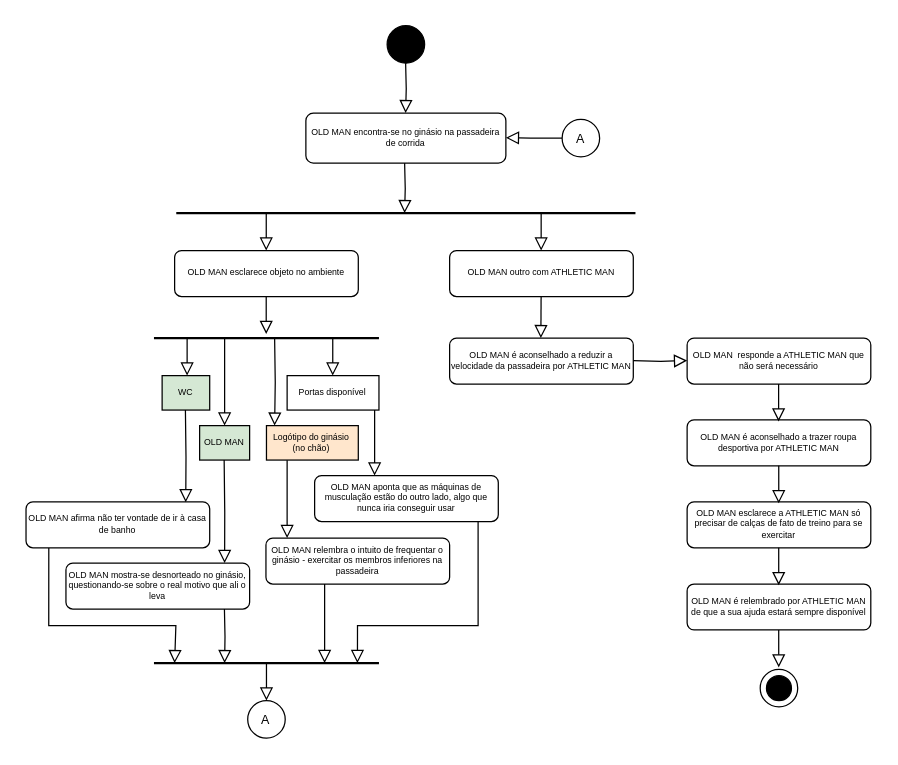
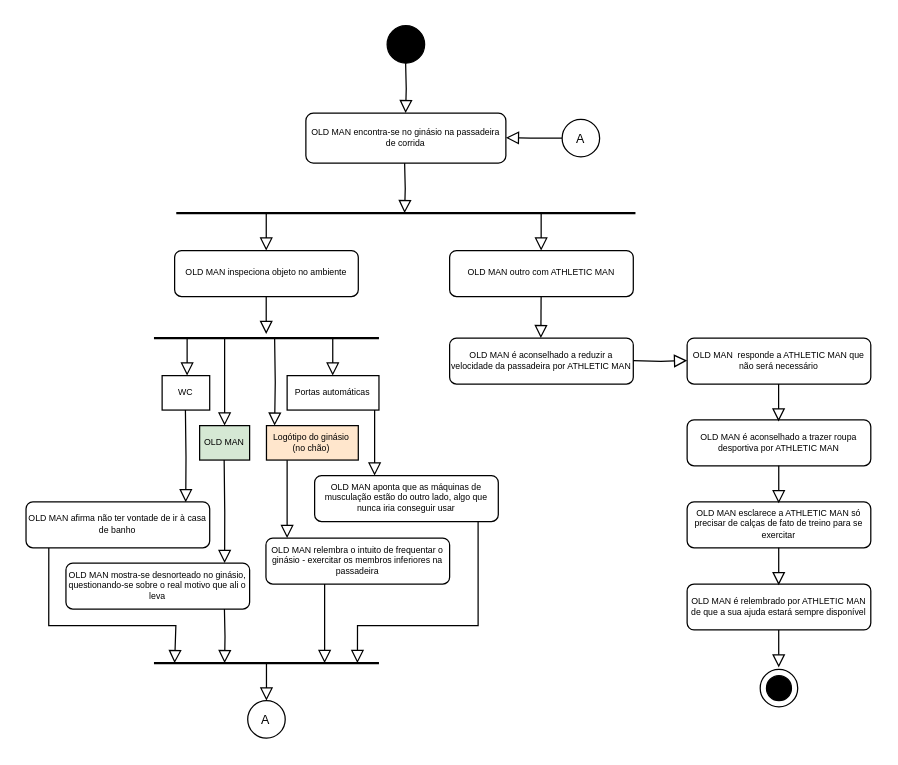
  <mxCell id="0" />
  <mxCell id="1" parent="0" />
  <mxCell id="2" value="" style="ellipse;whiteSpace=wrap;html=1;aspect=fixed;fontSize=7;fillColor=#000000;" vertex="1" parent="1"><mxGeometry x="309" y="20" width="30" height="30" as="geometry" /></mxCell>
  <mxCell id="3" value="" style="rounded=0;html=1;jettySize=auto;orthogonalLoop=1;fontSize=7;endArrow=block;endFill=0;endSize=8;strokeWidth=1;shadow=0;labelBackgroundColor=none;edgeStyle=orthogonalEdgeStyle;" edge="1" parent="1"><mxGeometry y="20" relative="1" as="geometry"><mxPoint as="offset" /><mxPoint x="323.8" y="50" as="sourcePoint" /><mxPoint x="323.8" y="90" as="targetPoint" /></mxGeometry></mxCell>
  <mxCell id="4" value="OLD MAN encontra-se no ginásio na passadeira de corrida" style="rounded=1;whiteSpace=wrap;html=1;fontSize=7;glass=0;strokeWidth=1;shadow=0;" vertex="1" parent="1"><mxGeometry x="244" y="90" width="160" height="40" as="geometry" /></mxCell>
  <mxCell id="5" value="" style="shape=link;html=1;rounded=0;width=-0.968;fontSize=7;" edge="1" parent="1"><mxGeometry width="100" relative="1" as="geometry"><mxPoint x="140.324" y="169.997" as="sourcePoint" /><mxPoint x="507.671" y="169.997" as="targetPoint" /></mxGeometry></mxCell>
- <mxCell id="6" value="&lt;font style=&quot;font-size: 7px;&quot;&gt;OLD MAN esclarece objeto no ambiente&lt;/font&gt;" style="rounded=1;whiteSpace=wrap;html=1;fontSize=7;glass=0;strokeWidth=1;shadow=0;" vertex="1" parent="1"><mxGeometry x="139.002" y="200.002" width="146.939" height="36.735" as="geometry" /></mxCell>
+ <mxCell id="6" value="&lt;font style=&quot;font-size: 7px;&quot;&gt;OLD MAN inspeciona objeto no ambiente&lt;/font&gt;" style="rounded=1;whiteSpace=wrap;html=1;fontSize=7;glass=0;strokeWidth=1;shadow=0;" vertex="1" parent="1"><mxGeometry x="139.002" y="200.002" width="146.939" height="36.735" as="geometry" /></mxCell>
  <mxCell id="7" value="" style="rounded=0;html=1;jettySize=auto;orthogonalLoop=1;fontSize=7;endArrow=block;endFill=0;endSize=8;strokeWidth=1;shadow=0;labelBackgroundColor=none;edgeStyle=orthogonalEdgeStyle;exitX=0.5;exitY=1;exitDx=0;exitDy=0;" edge="1" parent="1"><mxGeometry y="20" relative="1" as="geometry"><mxPoint as="offset" /><mxPoint x="212.3" y="170" as="sourcePoint" /><mxPoint x="212.3" y="200" as="targetPoint" /></mxGeometry></mxCell>
  <mxCell id="8" value="&lt;font style=&quot;font-size: 7px;&quot;&gt;OLD MAN outro com ATHLETIC MAN&lt;/font&gt;" style="rounded=1;whiteSpace=wrap;html=1;fontSize=7;glass=0;strokeWidth=1;shadow=0;" vertex="1" parent="1"><mxGeometry x="359.002" y="200.002" width="146.939" height="36.735" as="geometry" /></mxCell>
  <mxCell id="9" value="" style="rounded=0;html=1;jettySize=auto;orthogonalLoop=1;fontSize=7;endArrow=block;endFill=0;endSize=8;strokeWidth=1;shadow=0;labelBackgroundColor=none;edgeStyle=orthogonalEdgeStyle;exitX=0.5;exitY=1;exitDx=0;exitDy=0;" edge="1" parent="1"><mxGeometry y="20" relative="1" as="geometry"><mxPoint as="offset" /><mxPoint x="432.23" y="170" as="sourcePoint" /><mxPoint x="432.23" y="200" as="targetPoint" /></mxGeometry></mxCell>
  <mxCell id="10" value="" style="shape=link;html=1;rounded=0;width=-0.968;fontSize=7;" edge="1" parent="1"><mxGeometry width="100" relative="1" as="geometry"><mxPoint x="122.47" y="270" as="sourcePoint" /><mxPoint x="302.47" y="270" as="targetPoint" /></mxGeometry></mxCell>
  <mxCell id="11" value="" style="rounded=0;html=1;jettySize=auto;orthogonalLoop=1;fontSize=7;endArrow=block;endFill=0;endSize=8;strokeWidth=1;shadow=0;labelBackgroundColor=none;edgeStyle=orthogonalEdgeStyle;exitX=0.5;exitY=1;exitDx=0;exitDy=0;" edge="1" parent="1"><mxGeometry y="20" relative="1" as="geometry"><mxPoint as="offset" /><mxPoint x="212.27" y="236.74" as="sourcePoint" /><mxPoint x="212.27" y="266.74" as="targetPoint" /></mxGeometry></mxCell>
- <mxCell id="12" value="WC" style="rounded=0;whiteSpace=wrap;html=1;fontSize=7;fillColor=#d5e8d4;" vertex="1" parent="1"><mxGeometry x="129" y="300" width="38.06" height="27.55" as="geometry" /></mxCell>
+ <mxCell id="12" value="WC" style="rounded=0;whiteSpace=wrap;html=1;fontSize=7;" vertex="1" parent="1"><mxGeometry x="129" y="300" width="38.06" height="27.55" as="geometry" /></mxCell>
  <mxCell id="13" value="OLD MAN" style="rounded=0;whiteSpace=wrap;html=1;fontSize=7;fillColor=#d5e8d4;" vertex="1" parent="1"><mxGeometry x="159" y="340" width="40" height="27.55" as="geometry" /></mxCell>
- <mxCell id="14" value="Portas disponível" style="rounded=0;whiteSpace=wrap;html=1;fontSize=7;" vertex="1" parent="1"><mxGeometry x="228.999" y="299.996" width="73.469" height="27.551" as="geometry" /></mxCell>
+ <mxCell id="14" value="Portas automáticas" style="rounded=0;whiteSpace=wrap;html=1;fontSize=7;" vertex="1" parent="1"><mxGeometry x="228.999" y="299.996" width="73.469" height="27.551" as="geometry" /></mxCell>
  <mxCell id="15" value="Logótipo do ginásio (no chão)" style="rounded=0;whiteSpace=wrap;html=1;fontSize=7;fillColor=#ffe6cc;" vertex="1" parent="1"><mxGeometry x="212.469" y="339.996" width="73.469" height="27.551" as="geometry" /></mxCell>
  <mxCell id="16" value="" style="rounded=0;html=1;jettySize=auto;orthogonalLoop=1;fontSize=7;endArrow=block;endFill=0;endSize=8;strokeWidth=1;shadow=0;labelBackgroundColor=none;edgeStyle=orthogonalEdgeStyle;exitX=0.5;exitY=1;exitDx=0;exitDy=0;" edge="1" parent="1"><mxGeometry y="20" relative="1" as="geometry"><mxPoint as="offset" /><mxPoint x="149" y="270" as="sourcePoint" /><mxPoint x="149" y="300" as="targetPoint" /></mxGeometry></mxCell>
  <mxCell id="17" value="" style="rounded=0;html=1;jettySize=auto;orthogonalLoop=1;fontSize=7;endArrow=block;endFill=0;endSize=8;strokeWidth=1;shadow=0;labelBackgroundColor=none;edgeStyle=orthogonalEdgeStyle;entryX=0.5;entryY=0;entryDx=0;entryDy=0;" edge="1" parent="1" target="13"><mxGeometry y="20" relative="1" as="geometry"><mxPoint as="offset" /><mxPoint x="179" y="270" as="sourcePoint" /><mxPoint x="185.5" y="300" as="targetPoint" /><Array as="points"><mxPoint x="179" y="270" /></Array></mxGeometry></mxCell>
  <mxCell id="18" value="" style="rounded=0;html=1;jettySize=auto;orthogonalLoop=1;fontSize=7;endArrow=block;endFill=0;endSize=8;strokeWidth=1;shadow=0;labelBackgroundColor=none;edgeStyle=orthogonalEdgeStyle;exitX=0.5;exitY=1;exitDx=0;exitDy=0;" edge="1" parent="1"><mxGeometry y="20" relative="1" as="geometry"><mxPoint as="offset" /><mxPoint x="265.5" y="270" as="sourcePoint" /><mxPoint x="265.5" y="300" as="targetPoint" /></mxGeometry></mxCell>
  <mxCell id="19" value="" style="rounded=0;html=1;jettySize=auto;orthogonalLoop=1;fontSize=7;endArrow=block;endFill=0;endSize=8;strokeWidth=1;shadow=0;labelBackgroundColor=none;edgeStyle=orthogonalEdgeStyle;exitX=0.5;exitY=1;exitDx=0;exitDy=0;entryX=0.089;entryY=0;entryDx=0;entryDy=0;entryPerimeter=0;" edge="1" parent="1" target="15"><mxGeometry y="20" relative="1" as="geometry"><mxPoint as="offset" /><mxPoint x="219" y="270" as="sourcePoint" /><mxPoint x="219" y="300" as="targetPoint" /></mxGeometry></mxCell>
  <mxCell id="20" value="" style="rounded=0;html=1;jettySize=auto;orthogonalLoop=1;fontSize=7;endArrow=block;endFill=0;endSize=8;strokeWidth=1;shadow=0;labelBackgroundColor=none;edgeStyle=orthogonalEdgeStyle;exitX=0.125;exitY=0.981;exitDx=0;exitDy=0;exitPerimeter=0;" edge="1" parent="1"><mxGeometry y="20" relative="1" as="geometry"><mxPoint as="offset" /><mxPoint x="147.63" y="327.55" as="sourcePoint" /><mxPoint x="147.896" y="401.366" as="targetPoint" /><Array as="points" /></mxGeometry></mxCell>
  <mxCell id="21" value="" style="rounded=0;html=1;jettySize=auto;orthogonalLoop=1;fontSize=7;endArrow=block;endFill=0;endSize=8;strokeWidth=1;shadow=0;labelBackgroundColor=none;edgeStyle=orthogonalEdgeStyle;exitX=0.125;exitY=0.981;exitDx=0;exitDy=0;exitPerimeter=0;" edge="1" parent="1"><mxGeometry y="20" relative="1" as="geometry"><mxPoint as="offset" /><mxPoint x="178.62" y="367.55" as="sourcePoint" /><mxPoint x="179" y="450" as="targetPoint" /><Array as="points" /></mxGeometry></mxCell>
  <mxCell id="22" value="&lt;font style=&quot;font-size: 7px;&quot;&gt;OLD MAN afirma não ter vontade de ir à casa de banho&lt;/font&gt;" style="rounded=1;whiteSpace=wrap;html=1;fontSize=7;glass=0;strokeWidth=1;shadow=0;" vertex="1" parent="1"><mxGeometry x="20.122" y="401.002" width="146.939" height="36.735" as="geometry" /></mxCell>
  <mxCell id="23" value="&lt;font style=&quot;font-size: 7px;&quot;&gt;OLD MAN mostra-se desnorteado no ginásio, questionando-se sobre o real motivo que ali o leva&lt;/font&gt;" style="rounded=1;whiteSpace=wrap;html=1;fontSize=7;glass=0;strokeWidth=1;shadow=0;" vertex="1" parent="1"><mxGeometry x="52.062" y="450.002" width="146.939" height="36.735" as="geometry" /></mxCell>
  <mxCell id="24" value="&lt;font style=&quot;font-size: 7px;&quot;&gt;OLD MAN relembra o intuito de frequentar o ginásio - exercitar os membros inferiores na passadeira&lt;/font&gt;" style="rounded=1;whiteSpace=wrap;html=1;fontSize=7;glass=0;strokeWidth=1;shadow=0;" vertex="1" parent="1"><mxGeometry x="212.062" y="430.002" width="146.939" height="36.735" as="geometry" /></mxCell>
  <mxCell id="25" value="" style="rounded=0;html=1;jettySize=auto;orthogonalLoop=1;fontSize=7;endArrow=block;endFill=0;endSize=8;strokeWidth=1;shadow=0;labelBackgroundColor=none;edgeStyle=orthogonalEdgeStyle;exitX=0.5;exitY=1;exitDx=0;exitDy=0;" edge="1" parent="1"><mxGeometry y="20" relative="1" as="geometry"><mxPoint as="offset" /><mxPoint x="229" y="367.74" as="sourcePoint" /><mxPoint x="229" y="430" as="targetPoint" /></mxGeometry></mxCell>
  <mxCell id="26" value="&lt;font style=&quot;font-size: 7px;&quot;&gt;OLD MAN aponta que as máquinas de musculação estão do outro lado, algo que nunca iria conseguir usar&lt;/font&gt;" style="rounded=1;whiteSpace=wrap;html=1;fontSize=7;glass=0;strokeWidth=1;shadow=0;" vertex="1" parent="1"><mxGeometry x="251.002" y="380.002" width="146.939" height="36.735" as="geometry" /></mxCell>
  <mxCell id="27" value="" style="rounded=0;html=1;jettySize=auto;orthogonalLoop=1;fontSize=7;endArrow=block;endFill=0;endSize=8;strokeWidth=1;shadow=0;labelBackgroundColor=none;edgeStyle=orthogonalEdgeStyle;exitX=0.5;exitY=1;exitDx=0;exitDy=0;" edge="1" parent="1"><mxGeometry y="20" relative="1" as="geometry"><mxPoint as="offset" /><mxPoint x="299" y="327.55" as="sourcePoint" /><mxPoint x="299" y="380" as="targetPoint" /></mxGeometry></mxCell>
  <mxCell id="28" value="" style="shape=link;html=1;rounded=0;width=-0.968;fontSize=7;" edge="1" parent="1"><mxGeometry width="100" relative="1" as="geometry"><mxPoint x="122.47" y="530" as="sourcePoint" /><mxPoint x="302.47" y="530" as="targetPoint" /></mxGeometry></mxCell>
  <mxCell id="29" value="" style="rounded=0;html=1;jettySize=auto;orthogonalLoop=1;fontSize=7;endArrow=block;endFill=0;endSize=8;strokeWidth=1;shadow=0;labelBackgroundColor=none;edgeStyle=orthogonalEdgeStyle;exitX=0.5;exitY=1;exitDx=0;exitDy=0;" edge="1" parent="1"><mxGeometry y="20" relative="1" as="geometry"><mxPoint as="offset" /><mxPoint x="212.47" y="530" as="sourcePoint" /><mxPoint x="212.47" y="560" as="targetPoint" /></mxGeometry></mxCell>
  <mxCell id="30" value="" style="rounded=0;html=1;jettySize=auto;orthogonalLoop=1;fontSize=7;endArrow=block;endFill=0;endSize=8;strokeWidth=1;shadow=0;labelBackgroundColor=none;edgeStyle=orthogonalEdgeStyle;exitX=0.124;exitY=1.003;exitDx=0;exitDy=0;exitPerimeter=0;" edge="1" parent="1" source="22"><mxGeometry y="20" relative="1" as="geometry"><mxPoint as="offset" /><mxPoint x="139" y="500" as="sourcePoint" /><mxPoint x="139" y="530" as="targetPoint" /><Array as="points"><mxPoint x="38" y="500" /><mxPoint x="140" y="500" /><mxPoint x="140" y="530" /></Array></mxGeometry></mxCell>
  <mxCell id="31" value="" style="rounded=0;html=1;jettySize=auto;orthogonalLoop=1;fontSize=7;endArrow=block;endFill=0;endSize=8;strokeWidth=1;shadow=0;labelBackgroundColor=none;edgeStyle=orthogonalEdgeStyle;exitX=0.5;exitY=1;exitDx=0;exitDy=0;" edge="1" parent="1"><mxGeometry y="20" relative="1" as="geometry"><mxPoint as="offset" /><mxPoint x="178.84" y="486.74" as="sourcePoint" /><mxPoint x="179" y="530" as="targetPoint" /></mxGeometry></mxCell>
  <mxCell id="32" value="" style="rounded=0;html=1;jettySize=auto;orthogonalLoop=1;fontSize=7;endArrow=block;endFill=0;endSize=8;strokeWidth=1;shadow=0;labelBackgroundColor=none;edgeStyle=orthogonalEdgeStyle;exitX=0.89;exitY=0.987;exitDx=0;exitDy=0;exitPerimeter=0;" edge="1" parent="1" source="26"><mxGeometry y="20" relative="1" as="geometry"><mxPoint as="offset" /><mxPoint x="285.25" y="500" as="sourcePoint" /><mxPoint x="285.25" y="530" as="targetPoint" /><Array as="points"><mxPoint x="382" y="500" /><mxPoint x="285" y="500" /></Array></mxGeometry></mxCell>
  <mxCell id="33" value="" style="rounded=0;html=1;jettySize=auto;orthogonalLoop=1;fontSize=7;endArrow=block;endFill=0;endSize=8;strokeWidth=1;shadow=0;labelBackgroundColor=none;edgeStyle=orthogonalEdgeStyle;exitX=0.5;exitY=1;exitDx=0;exitDy=0;" edge="1" parent="1"><mxGeometry y="20" relative="1" as="geometry"><mxPoint as="offset" /><mxPoint x="259" y="466.74" as="sourcePoint" /><mxPoint x="259" y="530" as="targetPoint" /></mxGeometry></mxCell>
  <mxCell id="34" value="&lt;font style=&quot;font-size: 10px;&quot;&gt;A&lt;/font&gt;" style="ellipse;whiteSpace=wrap;html=1;aspect=fixed;fontSize=7;" vertex="1" parent="1"><mxGeometry x="197.47" y="560" width="30" height="30" as="geometry" /></mxCell>
  <mxCell id="35" value="&lt;font style=&quot;font-size: 10px;&quot;&gt;A&lt;/font&gt;" style="ellipse;whiteSpace=wrap;html=1;aspect=fixed;fontSize=7;" vertex="1" parent="1"><mxGeometry x="449" y="95" width="30" height="30" as="geometry" /></mxCell>
  <mxCell id="36" value="" style="rounded=0;html=1;jettySize=auto;orthogonalLoop=1;fontSize=7;endArrow=block;endFill=0;endSize=8;strokeWidth=1;shadow=0;labelBackgroundColor=none;edgeStyle=orthogonalEdgeStyle;exitX=0;exitY=0.5;exitDx=0;exitDy=0;" edge="1" parent="1" source="35"><mxGeometry y="20" relative="1" as="geometry"><mxPoint as="offset" /><mxPoint x="444" y="109.9" as="sourcePoint" /><mxPoint x="404" y="109.66" as="targetPoint" /><Array as="points"><mxPoint x="424" y="110" /></Array></mxGeometry></mxCell>
  <mxCell id="37" value="" style="rounded=0;html=1;jettySize=auto;orthogonalLoop=1;fontSize=7;endArrow=block;endFill=0;endSize=8;strokeWidth=1;shadow=0;labelBackgroundColor=none;edgeStyle=orthogonalEdgeStyle;" edge="1" parent="1"><mxGeometry y="20" relative="1" as="geometry"><mxPoint as="offset" /><mxPoint x="323" y="130" as="sourcePoint" /><mxPoint x="323" y="170" as="targetPoint" /></mxGeometry></mxCell>
  <mxCell id="38" value="&lt;font style=&quot;font-size: 7px;&quot;&gt;OLD MAN é aconselhado a reduzir a velocidade da passadeira por ATHLETIC MAN&lt;/font&gt;" style="rounded=1;whiteSpace=wrap;html=1;fontSize=7;glass=0;strokeWidth=1;shadow=0;" vertex="1" parent="1"><mxGeometry x="359.002" y="270.002" width="146.939" height="36.735" as="geometry" /></mxCell>
  <mxCell id="39" value="" style="rounded=0;html=1;jettySize=auto;orthogonalLoop=1;fontSize=7;endArrow=block;endFill=0;endSize=8;strokeWidth=1;shadow=0;labelBackgroundColor=none;edgeStyle=orthogonalEdgeStyle;exitX=0.5;exitY=1;exitDx=0;exitDy=0;" edge="1" parent="1"><mxGeometry y="20" relative="1" as="geometry"><mxPoint as="offset" /><mxPoint x="432.19" y="236.74" as="sourcePoint" /><mxPoint x="432" y="270" as="targetPoint" /></mxGeometry></mxCell>
  <mxCell id="40" value="&lt;font style=&quot;font-size: 7px;&quot;&gt;OLD MAN&amp;nbsp; responde a ATHLETIC MAN que não será necessário&lt;/font&gt;" style="rounded=1;whiteSpace=wrap;html=1;fontSize=7;glass=0;strokeWidth=1;shadow=0;" vertex="1" parent="1"><mxGeometry x="549.002" y="270.002" width="146.939" height="36.735" as="geometry" /></mxCell>
  <mxCell id="41" value="" style="rounded=0;html=1;jettySize=auto;orthogonalLoop=1;fontSize=7;endArrow=block;endFill=0;endSize=8;strokeWidth=1;shadow=0;labelBackgroundColor=none;edgeStyle=orthogonalEdgeStyle;exitX=0.5;exitY=1;exitDx=0;exitDy=0;" edge="1" parent="1"><mxGeometry y="20" relative="1" as="geometry"><mxPoint as="offset" /><mxPoint x="505.94" y="288.07" as="sourcePoint" /><mxPoint x="549" y="288" as="targetPoint" /></mxGeometry></mxCell>
  <mxCell id="42" value="&lt;font style=&quot;font-size: 7px;&quot;&gt;OLD MAN é aconselhado a trazer roupa desportiva por ATHLETIC MAN&lt;/font&gt;" style="rounded=1;whiteSpace=wrap;html=1;fontSize=7;glass=0;strokeWidth=1;shadow=0;" vertex="1" parent="1"><mxGeometry x="549.002" y="335.412" width="146.939" height="36.735" as="geometry" /></mxCell>
  <mxCell id="43" value="" style="rounded=0;html=1;jettySize=auto;orthogonalLoop=1;fontSize=7;endArrow=block;endFill=0;endSize=8;strokeWidth=1;shadow=0;labelBackgroundColor=none;edgeStyle=orthogonalEdgeStyle;exitX=0.5;exitY=1;exitDx=0;exitDy=0;" edge="1" parent="1"><mxGeometry y="20" relative="1" as="geometry"><mxPoint as="offset" /><mxPoint x="622.19" y="306.74" as="sourcePoint" /><mxPoint x="622.19" y="336.74" as="targetPoint" /></mxGeometry></mxCell>
  <mxCell id="44" value="&lt;font style=&quot;font-size: 7px;&quot;&gt;OLD MAN esclarece a ATHLETIC MAN só precisar de calças de fato de treino para se exercitar&lt;/font&gt;" style="rounded=1;whiteSpace=wrap;html=1;fontSize=7;glass=0;strokeWidth=1;shadow=0;" vertex="1" parent="1"><mxGeometry x="549.002" y="401.002" width="146.939" height="36.735" as="geometry" /></mxCell>
  <mxCell id="45" value="" style="rounded=0;html=1;jettySize=auto;orthogonalLoop=1;fontSize=7;endArrow=block;endFill=0;endSize=8;strokeWidth=1;shadow=0;labelBackgroundColor=none;edgeStyle=orthogonalEdgeStyle;exitX=0.5;exitY=1;exitDx=0;exitDy=0;" edge="1" parent="1"><mxGeometry y="20" relative="1" as="geometry"><mxPoint as="offset" /><mxPoint x="622.3" y="372.15" as="sourcePoint" /><mxPoint x="622.3" y="402.15" as="targetPoint" /></mxGeometry></mxCell>
  <mxCell id="46" value="&lt;font style=&quot;font-size: 7px;&quot;&gt;OLD MAN é relembrado por ATHLETIC MAN de que a sua ajuda estará sempre disponível&lt;/font&gt;" style="rounded=1;whiteSpace=wrap;html=1;fontSize=7;glass=0;strokeWidth=1;shadow=0;" vertex="1" parent="1"><mxGeometry x="549.002" y="466.732" width="146.939" height="36.735" as="geometry" /></mxCell>
  <mxCell id="47" value="" style="rounded=0;html=1;jettySize=auto;orthogonalLoop=1;fontSize=7;endArrow=block;endFill=0;endSize=8;strokeWidth=1;shadow=0;labelBackgroundColor=none;edgeStyle=orthogonalEdgeStyle;exitX=0.5;exitY=1;exitDx=0;exitDy=0;" edge="1" parent="1"><mxGeometry y="20" relative="1" as="geometry"><mxPoint as="offset" /><mxPoint x="622.27" y="437.74" as="sourcePoint" /><mxPoint x="622.27" y="467.74" as="targetPoint" /></mxGeometry></mxCell>
  <mxCell id="48" value="" style="ellipse;whiteSpace=wrap;html=1;aspect=fixed;fontSize=7;" vertex="1" parent="1"><mxGeometry x="607.47" y="535" width="30" height="30" as="geometry" /></mxCell>
  <mxCell id="49" value="" style="ellipse;whiteSpace=wrap;html=1;aspect=fixed;fontSize=7;fillColor=#000000;" vertex="1" parent="1"><mxGeometry x="612.47" y="540" width="20" height="20" as="geometry" /></mxCell>
  <mxCell id="50" value="" style="rounded=0;html=1;jettySize=auto;orthogonalLoop=1;fontSize=7;endArrow=block;endFill=0;endSize=8;strokeWidth=1;shadow=0;labelBackgroundColor=none;edgeStyle=orthogonalEdgeStyle;exitX=0.5;exitY=1;exitDx=0;exitDy=0;" edge="1" parent="1"><mxGeometry y="20" relative="1" as="geometry"><mxPoint as="offset" /><mxPoint x="622.27" y="503.47" as="sourcePoint" /><mxPoint x="622.27" y="533.47" as="targetPoint" /></mxGeometry></mxCell>
